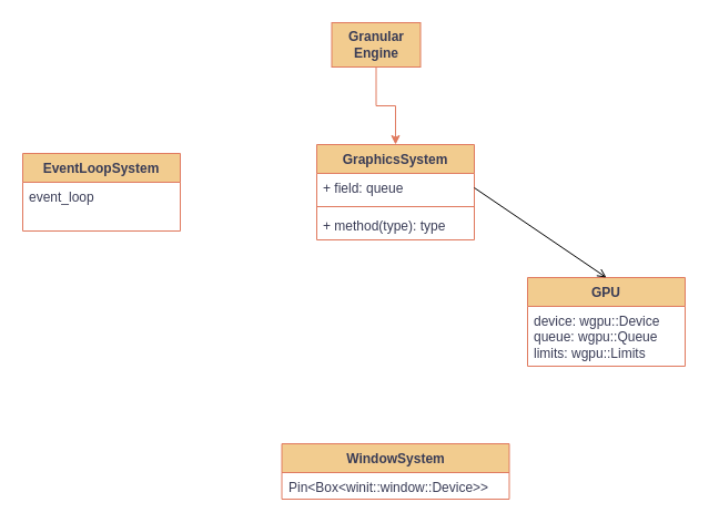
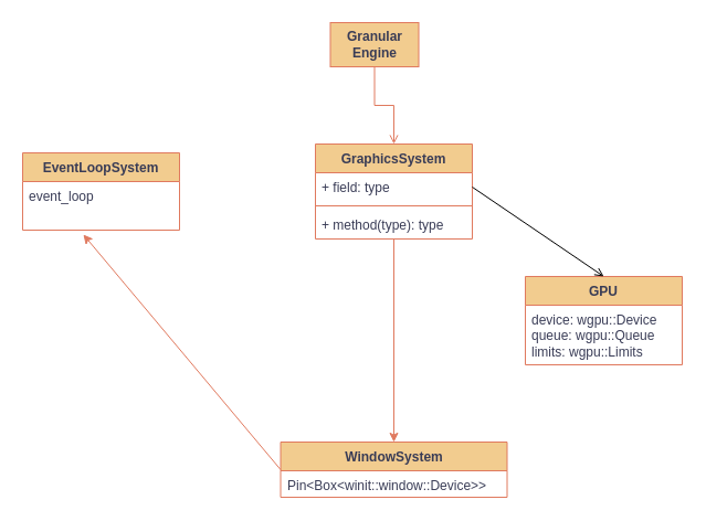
  <mxCell id="0" />
  <mxCell id="1" parent="0" />
  <mxCell id="2" value="Granular Engine" style="html=1;whiteSpace=wrap;fontStyle=1;labelBackgroundColor=none;fillColor=#F2CC8F;strokeColor=#E07A5F;fontColor=#393C56;" parent="1" vertex="1"><mxGeometry x="298.5" y="20" width="80" height="40" as="geometry" /></mxCell>
  <mxCell id="3" value="GraphicsSystem" style="swimlane;fontStyle=1;align=center;verticalAlign=top;childLayout=stackLayout;horizontal=1;startSize=26;horizontalStack=0;resizeParent=1;resizeParentMax=0;resizeLast=0;collapsible=1;marginBottom=0;whiteSpace=wrap;html=1;labelBackgroundColor=none;fillColor=#F2CC8F;strokeColor=#E07A5F;fontColor=#393C56;" parent="1" vertex="1"><mxGeometry x="285" y="130" width="142" height="86" as="geometry" /></mxCell>
- <mxCell id="4" value="+ field: queue" style="text;strokeColor=none;fillColor=none;align=left;verticalAlign=top;spacingLeft=4;spacingRight=4;overflow=hidden;rotatable=0;points=[[0,0.5],[1,0.5]];portConstraint=eastwest;whiteSpace=wrap;html=1;labelBackgroundColor=none;fontColor=#393C56;" parent="3" vertex="1"><mxGeometry y="26" width="142" height="26" as="geometry" /></mxCell>
+ <mxCell id="4" value="+ field: type" style="text;strokeColor=none;fillColor=none;align=left;verticalAlign=top;spacingLeft=4;spacingRight=4;overflow=hidden;rotatable=0;points=[[0,0.5],[1,0.5]];portConstraint=eastwest;whiteSpace=wrap;html=1;labelBackgroundColor=none;fontColor=#393C56;" parent="3" vertex="1"><mxGeometry y="26" width="142" height="26" as="geometry" /></mxCell>
  <mxCell id="5" value="" style="line;strokeWidth=1;fillColor=none;align=left;verticalAlign=middle;spacingTop=-1;spacingLeft=3;spacingRight=3;rotatable=0;labelPosition=right;points=[];portConstraint=eastwest;strokeColor=#E07A5F;labelBackgroundColor=none;fontColor=#393C56;" parent="3" vertex="1"><mxGeometry y="52" width="142" height="8" as="geometry" /></mxCell>
  <mxCell id="6" value="+ method(type): type" style="text;strokeColor=none;fillColor=none;align=left;verticalAlign=top;spacingLeft=4;spacingRight=4;overflow=hidden;rotatable=0;points=[[0,0.5],[1,0.5]];portConstraint=eastwest;whiteSpace=wrap;html=1;labelBackgroundColor=none;fontColor=#393C56;" parent="3" vertex="1"><mxGeometry y="60" width="142" height="26" as="geometry" /></mxCell>
  <mxCell id="7" value="GPU" style="swimlane;fontStyle=1;align=center;verticalAlign=top;childLayout=stackLayout;horizontal=1;startSize=26;horizontalStack=0;resizeParent=1;resizeParentMax=0;resizeLast=0;collapsible=1;marginBottom=0;whiteSpace=wrap;html=1;labelBackgroundColor=none;fillColor=#F2CC8F;strokeColor=#E07A5F;fontColor=#393C56;" parent="1" vertex="1"><mxGeometry x="475" y="250" width="142" height="80" as="geometry" /></mxCell>
  <mxCell id="8" value="device: wgpu::Device&lt;br&gt;queue: wgpu::Queue&lt;br&gt;limits: wgpu::Limits" style="text;strokeColor=none;fillColor=none;align=left;verticalAlign=top;spacingLeft=4;spacingRight=4;overflow=hidden;rotatable=0;points=[[0,0.5],[1,0.5]];portConstraint=eastwest;whiteSpace=wrap;html=1;labelBackgroundColor=none;fontColor=#393C56;" parent="7" vertex="1"><mxGeometry y="26" width="142" height="54" as="geometry" /></mxCell>
  <mxCell id="9" value="WindowSystem" style="swimlane;fontStyle=1;align=center;verticalAlign=top;childLayout=stackLayout;horizontal=1;startSize=26;horizontalStack=0;resizeParent=1;resizeParentMax=0;resizeLast=0;collapsible=1;marginBottom=0;whiteSpace=wrap;html=1;labelBackgroundColor=none;fillColor=#F2CC8F;strokeColor=#E07A5F;fontColor=#393C56;" parent="1" vertex="1"><mxGeometry x="253.5" y="400" width="205" height="50" as="geometry" /></mxCell>
  <mxCell id="10" value="Pin&amp;lt;Box&amp;lt;winit::window::Device&amp;gt;&amp;gt;" style="text;strokeColor=none;fillColor=none;align=left;verticalAlign=top;spacingLeft=4;spacingRight=4;overflow=hidden;rotatable=0;points=[[0,0.5],[1,0.5]];portConstraint=eastwest;whiteSpace=wrap;html=1;labelBackgroundColor=none;fontColor=#393C56;" parent="9" vertex="1"><mxGeometry y="26" width="205" height="24" as="geometry" /></mxCell>
+ <mxCell id="11" value="" style="endArrow=classic;html=1;rounded=0;entryX=0.5;entryY=0;entryDx=0;entryDy=0;labelBackgroundColor=none;strokeColor=#E07A5F;fontColor=default;" parent="1" source="6" target="9" edge="1"><mxGeometry width="50" height="50" relative="1" as="geometry"><mxPoint x="270" y="310" as="sourcePoint" /><mxPoint x="356" y="260" as="targetPoint" /></mxGeometry></mxCell>
  <mxCell id="12" value="EventLoopSystem" style="swimlane;fontStyle=1;align=center;verticalAlign=top;childLayout=stackLayout;horizontal=1;startSize=26;horizontalStack=0;resizeParent=1;resizeParentMax=0;resizeLast=0;collapsible=1;marginBottom=0;whiteSpace=wrap;html=1;labelBackgroundColor=none;fillColor=#F2CC8F;strokeColor=#E07A5F;fontColor=#393C56;" parent="1" vertex="1"><mxGeometry x="20" y="138" width="142" height="70" as="geometry" /></mxCell>
  <mxCell id="13" value="event_loop" style="text;strokeColor=none;fillColor=none;align=left;verticalAlign=top;spacingLeft=4;spacingRight=4;overflow=hidden;rotatable=0;points=[[0,0.5],[1,0.5]];portConstraint=eastwest;whiteSpace=wrap;html=1;labelBackgroundColor=none;fontColor=#393C56;" parent="12" vertex="1"><mxGeometry y="26" width="142" height="44" as="geometry" /></mxCell>
- <mxCell id="14" style="edgeStyle=orthogonalEdgeStyle;rounded=0;orthogonalLoop=1;jettySize=auto;html=1;exitX=0.5;exitY=1;exitDx=0;exitDy=0;entryX=0.5;entryY=0;entryDx=0;entryDy=0;labelBackgroundColor=none;strokeColor=#E07A5F;fontColor=default;" parent="1" source="2" target="3" edge="1"><mxGeometry relative="1" as="geometry" /></mxCell>
+ <mxCell id="14" style="edgeStyle=orthogonalEdgeStyle;rounded=0;orthogonalLoop=1;jettySize=auto;html=1;exitX=0.5;exitY=1;exitDx=0;exitDy=0;entryX=0.5;entryY=0;entryDx=0;entryDy=0;labelBackgroundColor=none;strokeColor=#E07A5F;fontColor=default;endArrow=open;" parent="1" source="2" target="3" edge="1"><mxGeometry relative="1" as="geometry" /></mxCell>
+ <mxCell id="15" style="rounded=0;orthogonalLoop=1;jettySize=auto;html=1;exitX=0;exitY=0.5;exitDx=0;exitDy=0;entryX=0.387;entryY=1.091;entryDx=0;entryDy=0;entryPerimeter=0;labelBackgroundColor=none;strokeColor=#E07A5F;fontColor=default;" parent="1" source="9" target="13" edge="1"><mxGeometry relative="1" as="geometry" /></mxCell>
  <mxCell id="16" style="rounded=0;orthogonalLoop=1;jettySize=auto;html=1;exitX=1;exitY=0.5;exitDx=0;exitDy=0;entryX=0.5;entryY=0;entryDx=0;entryDy=0;endArrow=open;" edge="1" parent="1" source="4" target="7"><mxGeometry relative="1" as="geometry" /></mxCell>
